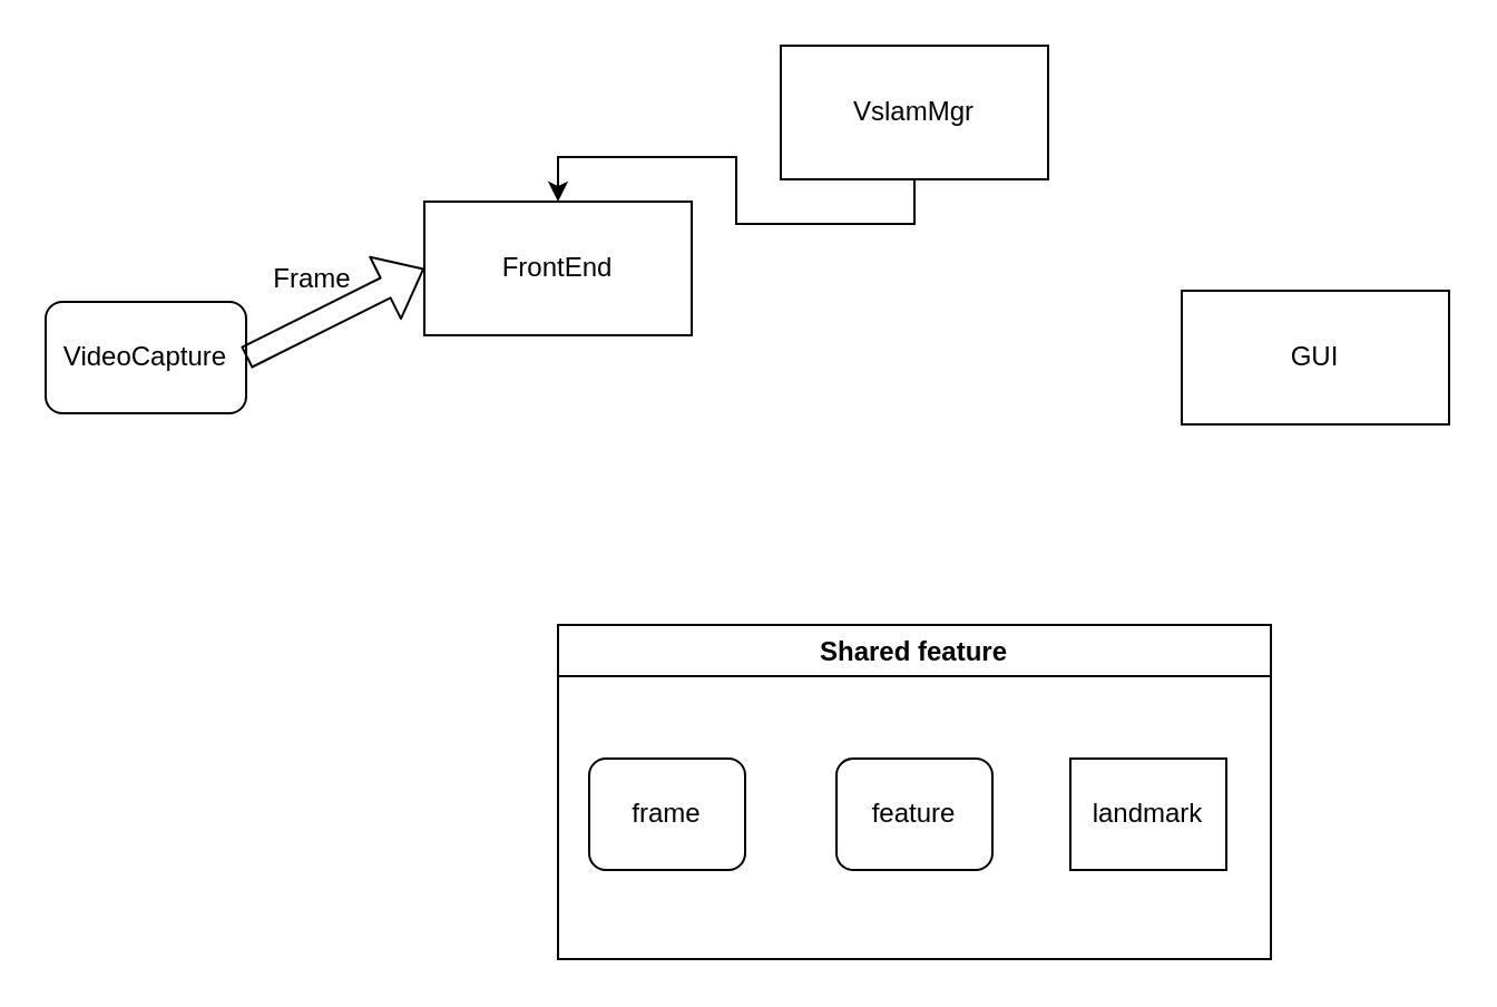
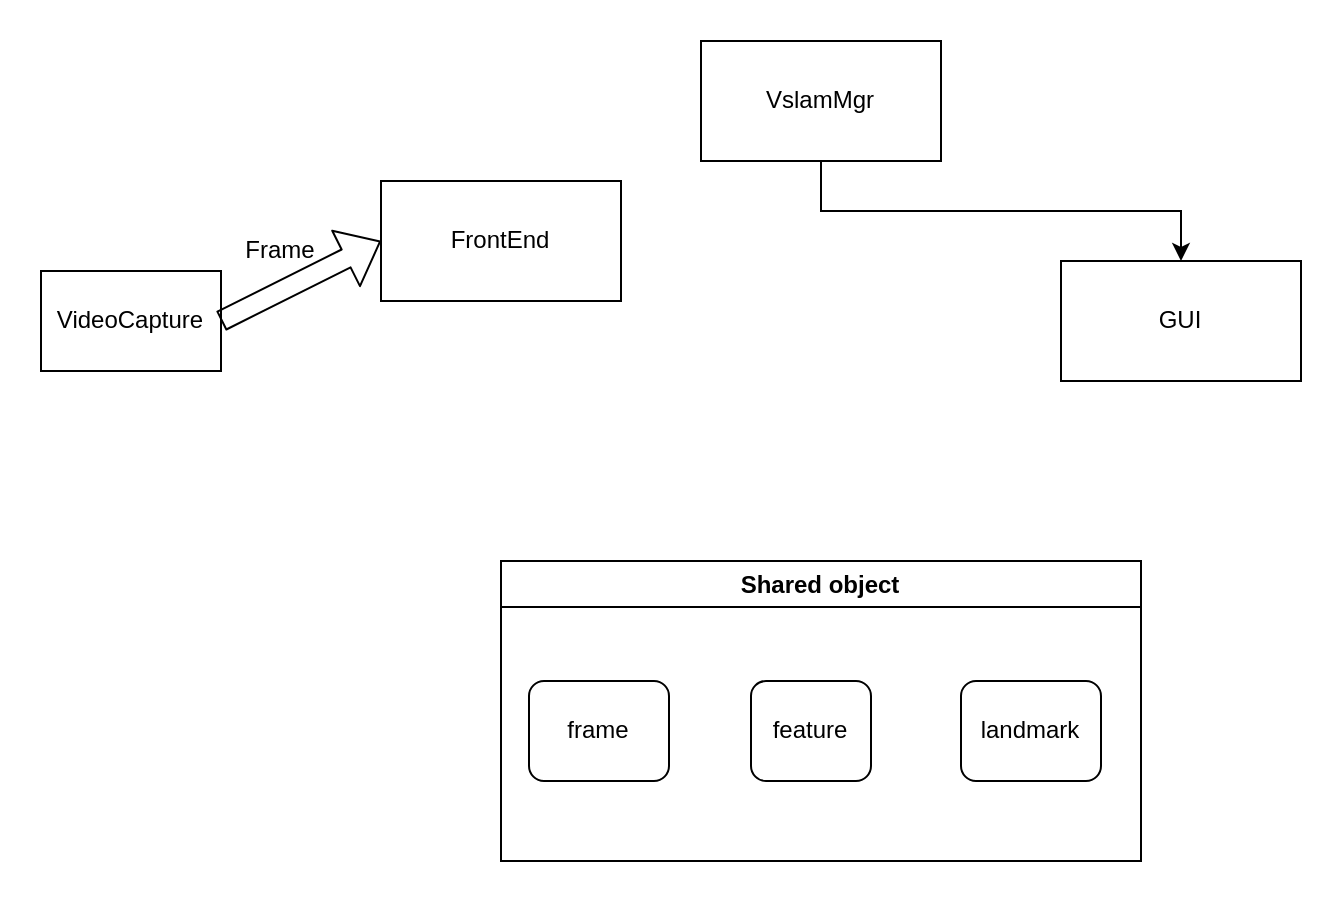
  <mxCell id="0" />
  <mxCell id="1" parent="0" />
- <mxCell id="2" style="edgeStyle=orthogonalEdgeStyle;rounded=0;orthogonalLoop=1;jettySize=auto;html=1;exitX=0.5;exitY=1;exitDx=0;exitDy=0;entryX=0.5;entryY=0;entryDx=0;entryDy=0;" edge="1" parent="1" source="4" target="5"><mxGeometry relative="1" as="geometry" /></mxCell>
+ <mxCell id="3" style="edgeStyle=orthogonalEdgeStyle;rounded=0;orthogonalLoop=1;jettySize=auto;html=1;exitX=0.5;exitY=1;exitDx=0;exitDy=0;entryX=0.5;entryY=0;entryDx=0;entryDy=0;" edge="1" parent="1" source="4" target="6"><mxGeometry relative="1" as="geometry" /></mxCell>
  <mxCell id="4" value="VslamMgr" style="rounded=0;whiteSpace=wrap;html=1;" vertex="1" parent="1"><mxGeometry x="350" y="20" width="120" height="60" as="geometry" /></mxCell>
  <mxCell id="5" value="FrontEnd" style="rounded=0;whiteSpace=wrap;html=1;" vertex="1" parent="1"><mxGeometry x="190" y="90" width="120" height="60" as="geometry" /></mxCell>
  <mxCell id="6" value="GUI" style="rounded=0;whiteSpace=wrap;html=1;" vertex="1" parent="1"><mxGeometry x="530" y="130" width="120" height="60" as="geometry" /></mxCell>
- <mxCell id="7" value="Shared feature" style="swimlane;" vertex="1" parent="1"><mxGeometry x="250" y="280" width="320" height="150" as="geometry" /></mxCell>
+ <mxCell id="7" value="Shared object" style="swimlane;" vertex="1" parent="1"><mxGeometry x="250" y="280" width="320" height="150" as="geometry" /></mxCell>
  <mxCell id="8" value="frame" style="rounded=1;whiteSpace=wrap;html=1;" vertex="1" parent="7"><mxGeometry x="14" y="60" width="70" height="50" as="geometry" /></mxCell>
- <mxCell id="9" value="feature" style="rounded=1;whiteSpace=wrap;html=1;" vertex="1" parent="7"><mxGeometry x="125" y="60" width="70" height="50" as="geometry" /></mxCell>
- <mxCell id="10" value="landmark" style="whiteSpace=wrap;html=1;rounded=0;" vertex="1" parent="7"><mxGeometry x="230" y="60" width="70" height="50" as="geometry" /></mxCell>
- <mxCell id="11" value="VideoCapture" style="whiteSpace=wrap;html=1;rounded=1;" vertex="1" parent="1"><mxGeometry x="20" y="135" width="90" height="50" as="geometry" /></mxCell>
+ <mxCell id="9" value="feature" style="rounded=1;whiteSpace=wrap;html=1;" vertex="1" parent="7"><mxGeometry x="125" y="60" width="60" height="50" as="geometry" /></mxCell>
+ <mxCell id="10" value="landmark" style="rounded=1;whiteSpace=wrap;html=1;" vertex="1" parent="7"><mxGeometry x="230" y="60" width="70" height="50" as="geometry" /></mxCell>
+ <mxCell id="11" value="VideoCapture" style="rounded=0;whiteSpace=wrap;html=1;" vertex="1" parent="1"><mxGeometry x="20" y="135" width="90" height="50" as="geometry" /></mxCell>
  <mxCell id="12" value="" style="shape=flexArrow;endArrow=classic;html=1;exitX=1;exitY=0.5;exitDx=0;exitDy=0;entryX=0;entryY=0.5;entryDx=0;entryDy=0;" edge="1" parent="1" source="11" target="5"><mxGeometry width="50" height="50" relative="1" as="geometry"><mxPoint x="130" y="250" as="sourcePoint" /><mxPoint x="180" y="200" as="targetPoint" /></mxGeometry></mxCell>
  <mxCell id="13" value="Frame" style="text;html=1;strokeColor=none;fillColor=none;align=center;verticalAlign=middle;whiteSpace=wrap;rounded=0;" vertex="1" parent="1"><mxGeometry x="120" y="115" width="40" height="20" as="geometry" /></mxCell>
